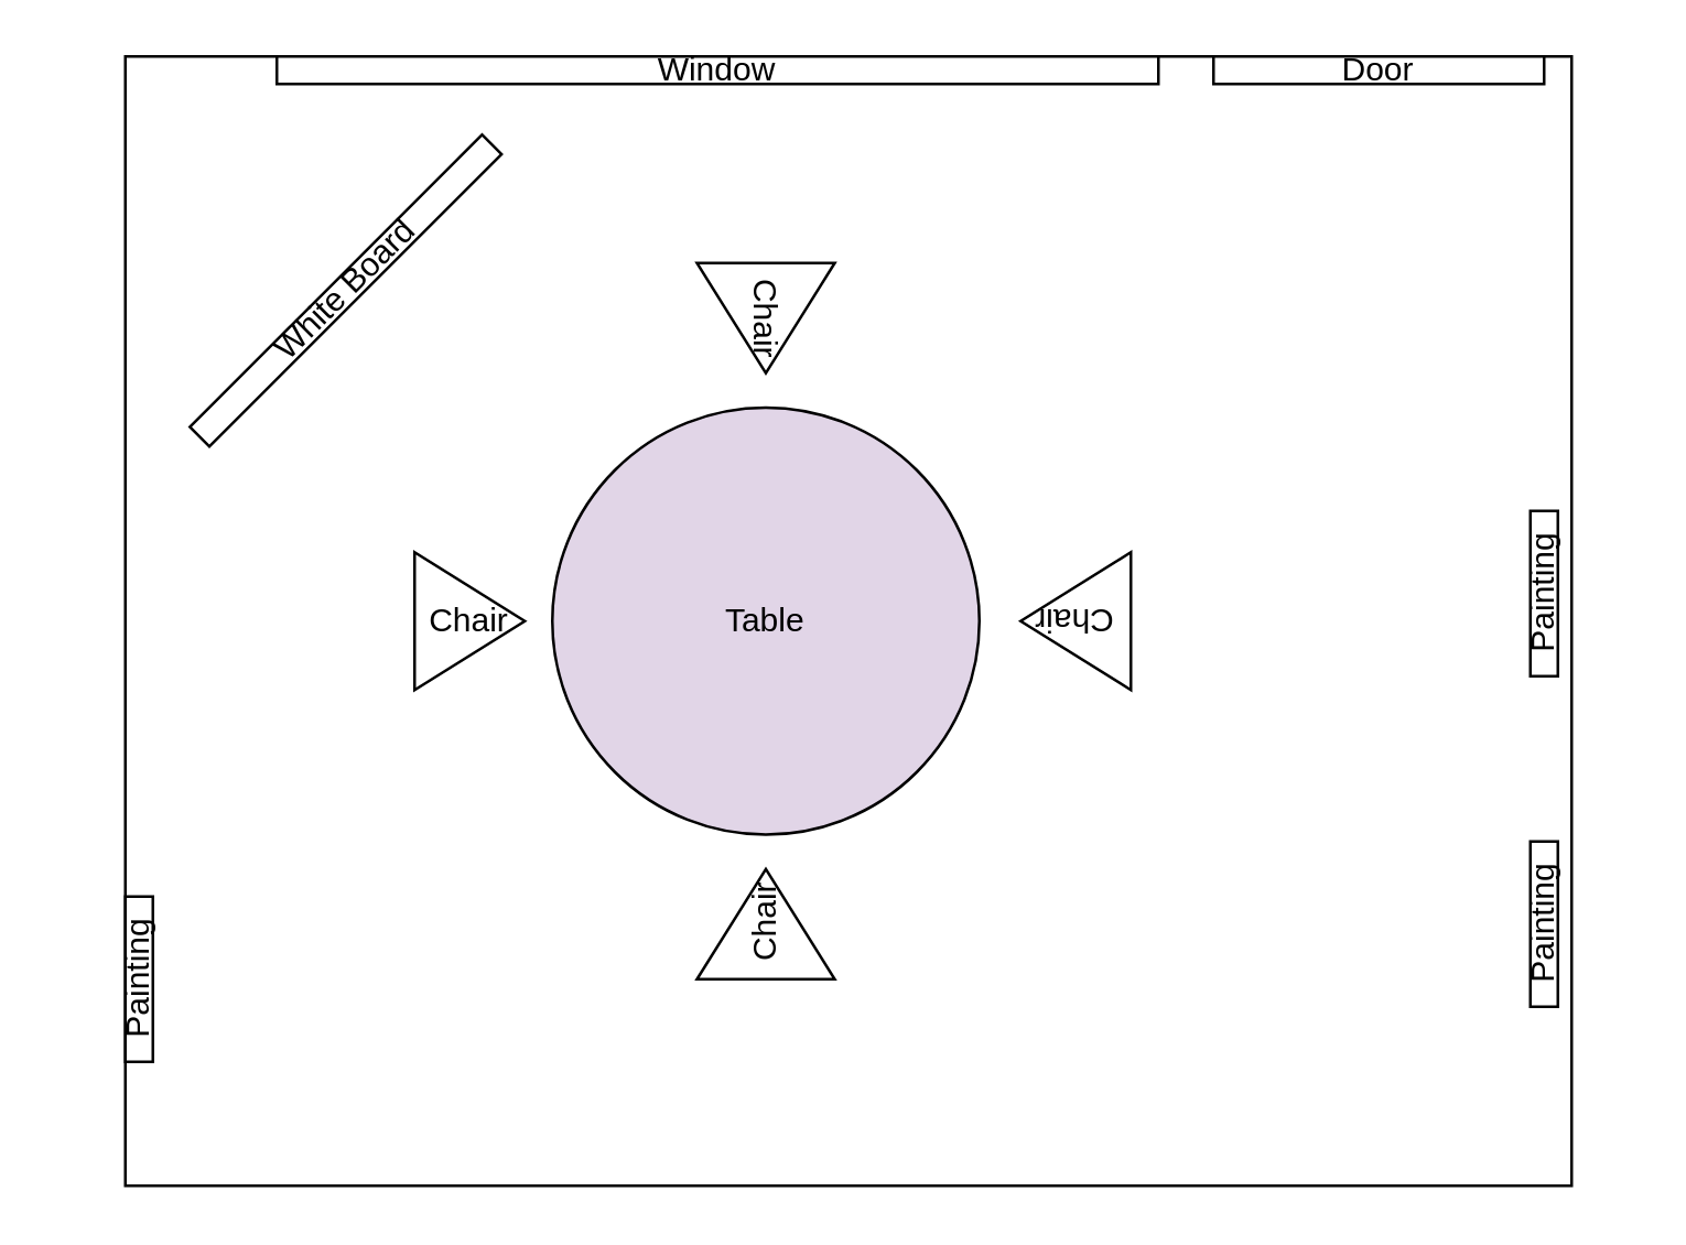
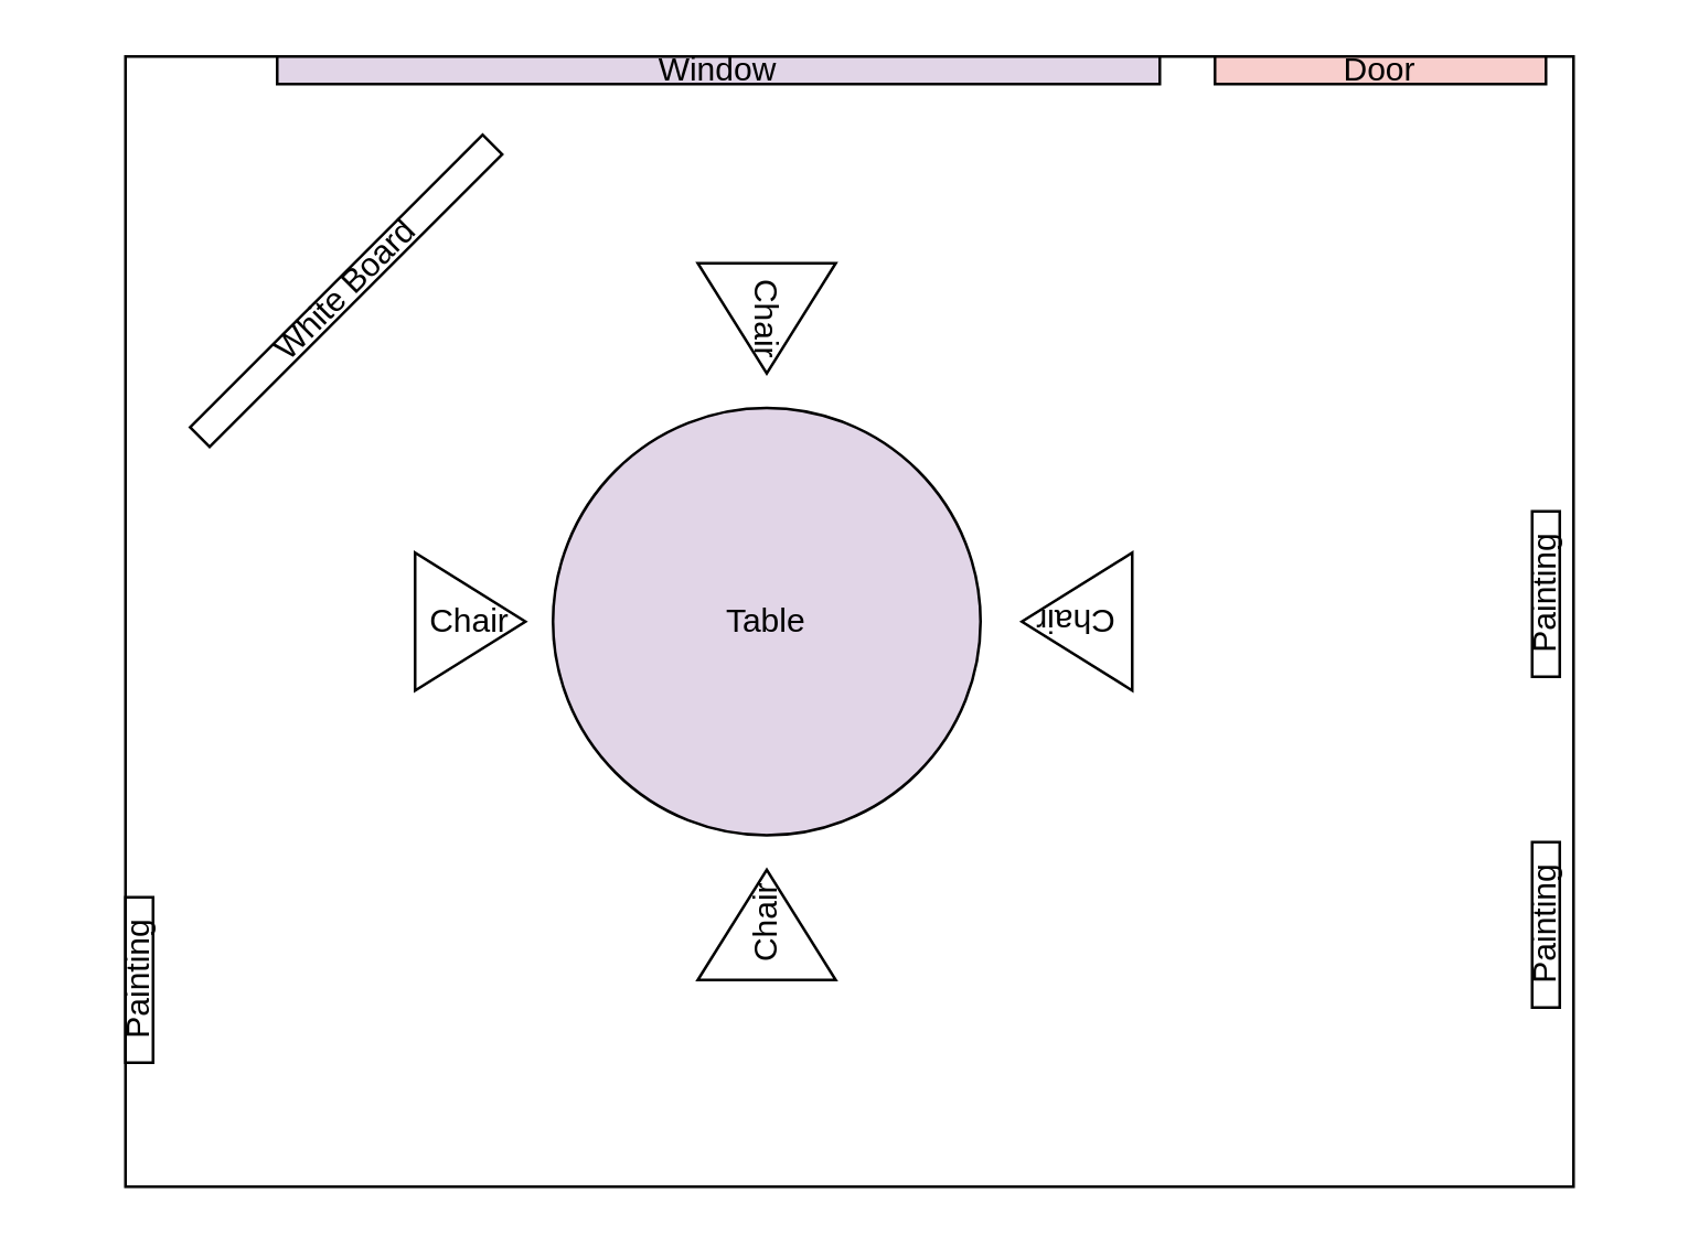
  <mxCell id="0" />
  <mxCell id="1" parent="0" />
  <mxCell id="2" value="" style="rounded=0;whiteSpace=wrap;html=1;" parent="1" vertex="1"><mxGeometry x="45" y="20" width="525" height="410" as="geometry" /></mxCell>
  <mxCell id="3" value="Table" style="ellipse;whiteSpace=wrap;html=1;aspect=fixed;fillColor=#e1d5e7;" parent="1" vertex="1"><mxGeometry x="200" y="147.5" width="155" height="155" as="geometry" /></mxCell>
  <mxCell id="4" value="White Board" style="rounded=0;whiteSpace=wrap;html=1;rotation=-45;" parent="1" vertex="1"><mxGeometry x="50" y="100" width="150" height="10" as="geometry" /></mxCell>
  <mxCell id="5" value="Painting" style="rounded=0;whiteSpace=wrap;html=1;rotation=-90;" parent="1" vertex="1"><mxGeometry x="20" y="350" width="60" height="10" as="geometry" /></mxCell>
  <mxCell id="6" value="Chair" style="triangle;whiteSpace=wrap;html=1;" parent="1" vertex="1"><mxGeometry x="150" y="200" width="40" height="50" as="geometry" /></mxCell>
  <mxCell id="7" value="Chair" style="triangle;whiteSpace=wrap;html=1;rotation=-90;" parent="1" vertex="1"><mxGeometry x="257.5" y="310" width="40" height="50" as="geometry" /></mxCell>
  <mxCell id="8" value="Chair" style="triangle;whiteSpace=wrap;html=1;rotation=-180;" parent="1" vertex="1"><mxGeometry x="370" y="200" width="40" height="50" as="geometry" /></mxCell>
  <mxCell id="9" value="Painting" style="rounded=0;whiteSpace=wrap;html=1;rotation=-90;" parent="1" vertex="1"><mxGeometry x="530" y="330" width="60" height="10" as="geometry" /></mxCell>
  <mxCell id="10" value="Painting" style="rounded=0;whiteSpace=wrap;html=1;rotation=-90;" parent="1" vertex="1"><mxGeometry x="530" y="210" width="60" height="10" as="geometry" /></mxCell>
- <mxCell id="11" value="Window" style="rounded=0;whiteSpace=wrap;html=1;" parent="1" vertex="1"><mxGeometry x="100" y="20" width="320" height="10" as="geometry" /></mxCell>
- <mxCell id="12" value="Door" style="rounded=0;whiteSpace=wrap;html=1;" parent="1" vertex="1"><mxGeometry x="440" y="20" width="120" height="10" as="geometry" /></mxCell>
+ <mxCell id="11" value="Window" style="rounded=0;whiteSpace=wrap;html=1;fillColor=#e1d5e7;" parent="1" vertex="1"><mxGeometry x="100" y="20" width="320" height="10" as="geometry" /></mxCell>
+ <mxCell id="12" value="Door" style="rounded=0;whiteSpace=wrap;html=1;fillColor=#f8cecc;" parent="1" vertex="1"><mxGeometry x="440" y="20" width="120" height="10" as="geometry" /></mxCell>
  <mxCell id="13" value="Chair" style="triangle;whiteSpace=wrap;html=1;rotation=90;" vertex="1" parent="1"><mxGeometry x="257.5" y="90" width="40" height="50" as="geometry" /></mxCell>
